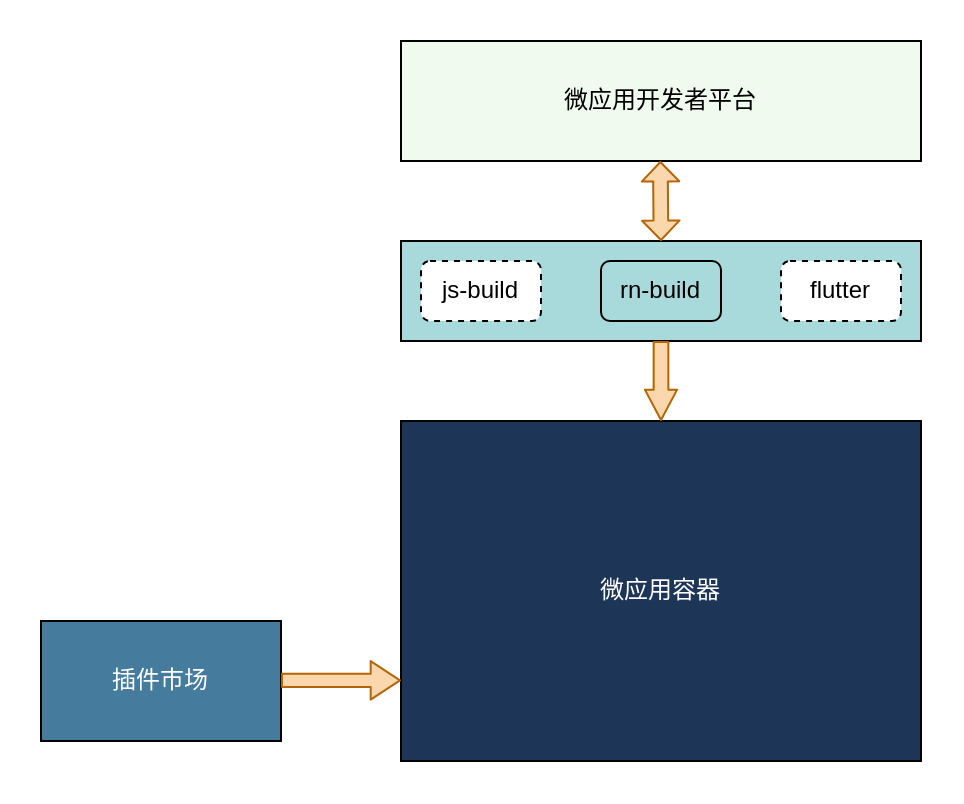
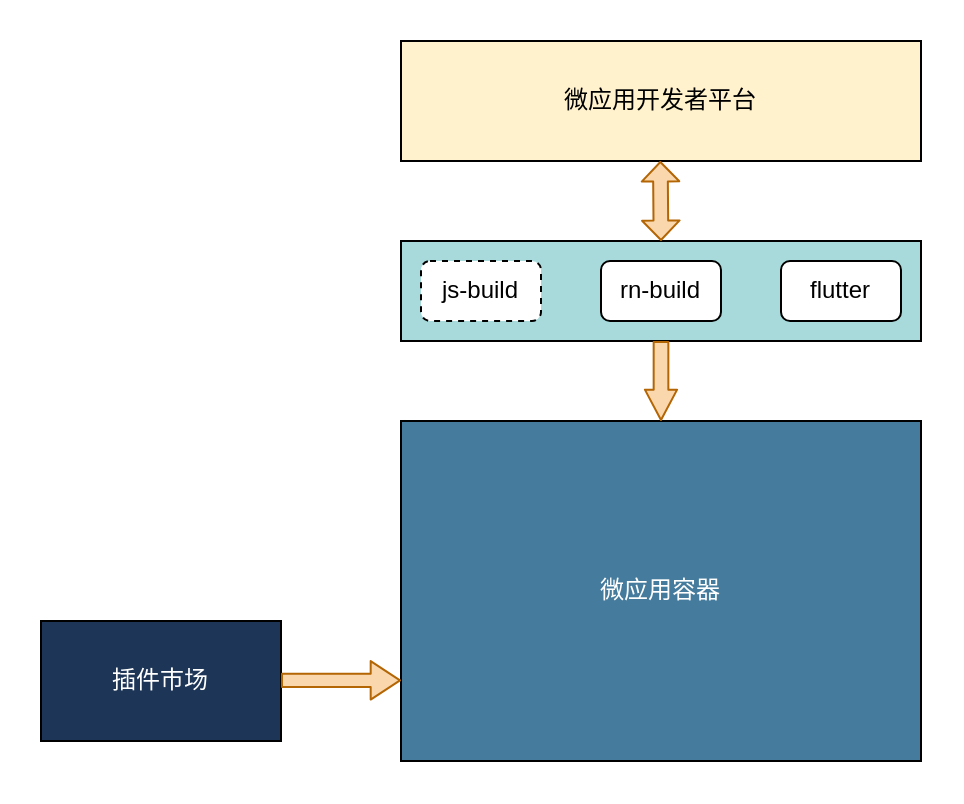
  <mxCell id="0" />
  <mxCell id="1" parent="0" />
- <mxCell id="2" value="微应用开发者平台" style="rounded=0;whiteSpace=wrap;html=1;fillColor=#F1FAEE;" vertex="1" parent="1"><mxGeometry x="200" y="20" width="260" height="60" as="geometry" /></mxCell>
- <mxCell id="3" value="微应用容器" style="rounded=0;whiteSpace=wrap;html=1;fillColor=#1d3557;fontColor=#FFFFFF;" vertex="1" parent="1"><mxGeometry x="200" y="210" width="260" height="170" as="geometry" /></mxCell>
- <mxCell id="4" value="插件市场" style="rounded=0;whiteSpace=wrap;html=1;fillColor=#457b9d;fontColor=#FFFFFF;" vertex="1" parent="1"><mxGeometry x="20" y="310" width="120" height="60" as="geometry" /></mxCell>
+ <mxCell id="2" value="微应用开发者平台" style="rounded=0;whiteSpace=wrap;html=1;fillColor=#fff2cc;" vertex="1" parent="1"><mxGeometry x="200" y="20" width="260" height="60" as="geometry" /></mxCell>
+ <mxCell id="3" value="微应用容器" style="rounded=0;whiteSpace=wrap;html=1;fillColor=#457B9D;fontColor=#FFFFFF;" vertex="1" parent="1"><mxGeometry x="200" y="210" width="260" height="170" as="geometry" /></mxCell>
+ <mxCell id="4" value="插件市场" style="rounded=0;whiteSpace=wrap;html=1;fillColor=#1D3557;fontColor=#FFFFFF;" vertex="1" parent="1"><mxGeometry x="20" y="310" width="120" height="60" as="geometry" /></mxCell>
  <mxCell id="5" value="" style="rounded=0;whiteSpace=wrap;html=1;fillColor=#A8DADC;" vertex="1" parent="1"><mxGeometry x="200" y="120" width="260" height="50" as="geometry" /></mxCell>
  <mxCell id="6" value="js-build" style="rounded=1;whiteSpace=wrap;html=1;dashed=1;" vertex="1" parent="1"><mxGeometry x="210" y="130" width="60" height="30" as="geometry" /></mxCell>
- <mxCell id="7" value="rn-build" style="rounded=1;whiteSpace=wrap;html=1;fillColor=#a8dadc;" vertex="1" parent="1"><mxGeometry x="300" y="130" width="60" height="30" as="geometry" /></mxCell>
- <mxCell id="8" value="flutter" style="rounded=1;whiteSpace=wrap;html=1;dashed=1;" vertex="1" parent="1"><mxGeometry x="390" y="130" width="60" height="30" as="geometry" /></mxCell>
+ <mxCell id="7" value="rn-build" style="rounded=1;whiteSpace=wrap;html=1;" vertex="1" parent="1"><mxGeometry x="300" y="130" width="60" height="30" as="geometry" /></mxCell>
+ <mxCell id="8" value="flutter" style="rounded=1;whiteSpace=wrap;html=1;" vertex="1" parent="1"><mxGeometry x="390" y="130" width="60" height="30" as="geometry" /></mxCell>
  <mxCell id="9" value="" style="shape=flexArrow;endArrow=classic;html=1;width=7.333;endSize=4.727;endWidth=7.778;exitX=0.5;exitY=1;exitDx=0;exitDy=0;fillColor=#fad7ac;strokeColor=#b46504;" edge="1" parent="1" source="5"><mxGeometry width="50" height="50" relative="1" as="geometry"><mxPoint x="330" y="180" as="sourcePoint" /><mxPoint x="330" y="210" as="targetPoint" /></mxGeometry></mxCell>
  <mxCell id="10" value="" style="shape=flexArrow;endArrow=classic;startArrow=classic;html=1;width=7.333;startSize=2.907;startWidth=10.444;endWidth=10.444;endSize=2.907;fillColor=#fad7ac;strokeColor=#b46504;" edge="1" parent="1"><mxGeometry width="50" height="50" relative="1" as="geometry"><mxPoint x="330" y="120" as="sourcePoint" /><mxPoint x="329.67" y="80" as="targetPoint" /></mxGeometry></mxCell>
  <mxCell id="11" value="" style="shape=flexArrow;endArrow=classic;html=1;width=6.667;endSize=4.553;endWidth=11.556;fillColor=#fad7ac;strokeColor=#b46504;" edge="1" parent="1"><mxGeometry width="50" height="50" relative="1" as="geometry"><mxPoint x="140" y="339.67" as="sourcePoint" /><mxPoint x="200" y="339.67" as="targetPoint" /></mxGeometry></mxCell>
